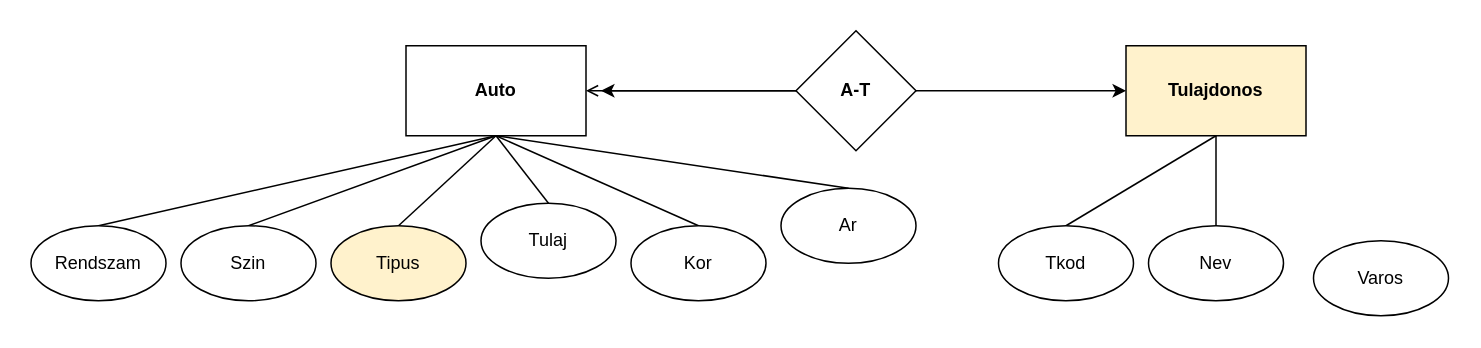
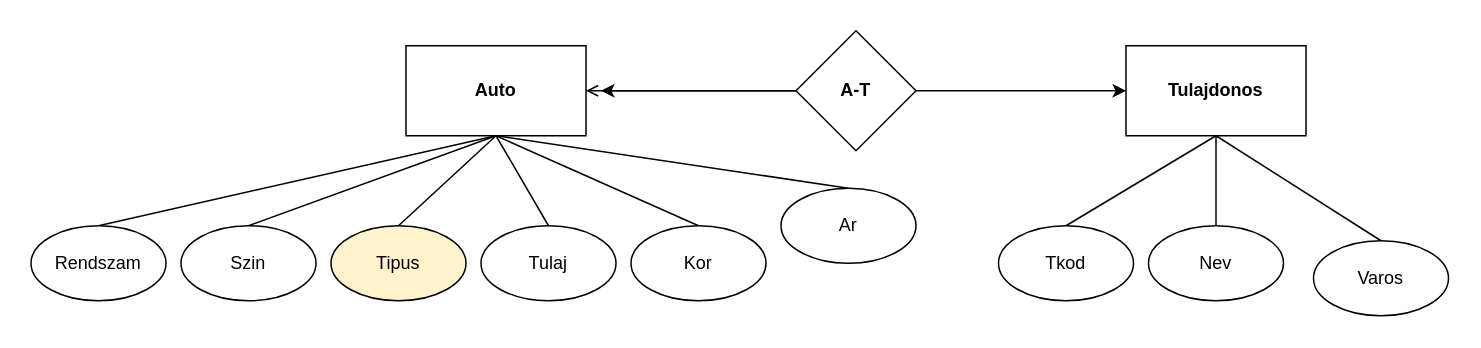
  <mxCell id="0" />
  <mxCell id="1" parent="0" />
  <mxCell id="2" style="rounded=0;orthogonalLoop=1;jettySize=auto;html=1;exitX=0.5;exitY=1;exitDx=0;exitDy=0;entryX=0.5;entryY=0;entryDx=0;entryDy=0;endArrow=none;startFill=0;" edge="1" parent="1" source="8" target="18"><mxGeometry relative="1" as="geometry" /></mxCell>
  <mxCell id="3" style="rounded=0;orthogonalLoop=1;jettySize=auto;html=1;exitX=0.5;exitY=1;exitDx=0;exitDy=0;entryX=0.5;entryY=0;entryDx=0;entryDy=0;endArrow=none;startFill=0;" edge="1" parent="1" source="8" target="17"><mxGeometry relative="1" as="geometry" /></mxCell>
  <mxCell id="4" style="rounded=0;orthogonalLoop=1;jettySize=auto;html=1;exitX=0.5;exitY=1;exitDx=0;exitDy=0;entryX=0.5;entryY=0;entryDx=0;entryDy=0;endArrow=none;startFill=0;" edge="1" parent="1" source="8" target="19"><mxGeometry relative="1" as="geometry" /></mxCell>
  <mxCell id="5" style="rounded=0;orthogonalLoop=1;jettySize=auto;html=1;exitX=0.5;exitY=1;exitDx=0;exitDy=0;entryX=0.5;entryY=0;entryDx=0;entryDy=0;endArrow=none;startFill=0;" edge="1" parent="1" source="8" target="21"><mxGeometry relative="1" as="geometry" /></mxCell>
  <mxCell id="6" style="rounded=0;orthogonalLoop=1;jettySize=auto;html=1;exitX=0.5;exitY=1;exitDx=0;exitDy=0;entryX=0.5;entryY=0;entryDx=0;entryDy=0;endArrow=none;startFill=0;" edge="1" parent="1" source="8" target="20"><mxGeometry relative="1" as="geometry" /></mxCell>
  <mxCell id="7" style="rounded=0;orthogonalLoop=1;jettySize=auto;html=1;exitX=0.5;exitY=1;exitDx=0;exitDy=0;entryX=0.5;entryY=0;entryDx=0;entryDy=0;endArrow=none;startFill=0;" edge="1" parent="1" source="8" target="22"><mxGeometry relative="1" as="geometry" /></mxCell>
  <mxCell id="8" value="Auto" style="rounded=0;whiteSpace=wrap;html=1;fontStyle=1" vertex="1" parent="1"><mxGeometry x="270" y="30" width="120" height="60" as="geometry" /></mxCell>
  <mxCell id="9" style="rounded=0;orthogonalLoop=1;jettySize=auto;html=1;exitX=0.5;exitY=1;exitDx=0;exitDy=0;entryX=0.5;entryY=0;entryDx=0;entryDy=0;endArrow=none;startFill=0;" edge="1" parent="1" source="12" target="25"><mxGeometry relative="1" as="geometry" /></mxCell>
  <mxCell id="10" style="rounded=0;orthogonalLoop=1;jettySize=auto;html=1;exitX=0.5;exitY=1;exitDx=0;exitDy=0;entryX=0.5;entryY=0;entryDx=0;entryDy=0;endArrow=none;startFill=0;" edge="1" parent="1" source="12" target="23"><mxGeometry relative="1" as="geometry" /></mxCell>
- <mxCell id="12" value="Tulajdonos" style="rounded=0;whiteSpace=wrap;html=1;fontStyle=1;fillColor=#fff2cc;" vertex="1" parent="1"><mxGeometry x="750" y="30" width="120" height="60" as="geometry" /></mxCell>
+ <mxCell id="11" style="rounded=0;orthogonalLoop=1;jettySize=auto;html=1;exitX=0.5;exitY=1;exitDx=0;exitDy=0;entryX=0.5;entryY=0;entryDx=0;entryDy=0;endArrow=none;startFill=0;" edge="1" parent="1" source="12" target="24"><mxGeometry relative="1" as="geometry" /></mxCell>
+ <mxCell id="12" value="Tulajdonos" style="rounded=0;whiteSpace=wrap;html=1;fontStyle=1" vertex="1" parent="1"><mxGeometry x="750" y="30" width="120" height="60" as="geometry" /></mxCell>
  <mxCell id="13" style="edgeStyle=orthogonalEdgeStyle;rounded=0;orthogonalLoop=1;jettySize=auto;html=1;exitX=1;exitY=0.5;exitDx=0;exitDy=0;entryX=0;entryY=0.5;entryDx=0;entryDy=0;" edge="1" parent="1" source="16" target="12"><mxGeometry relative="1" as="geometry" /></mxCell>
  <mxCell id="14" style="edgeStyle=orthogonalEdgeStyle;rounded=0;orthogonalLoop=1;jettySize=auto;html=1;exitX=0;exitY=0.5;exitDx=0;exitDy=0;entryX=1;entryY=0.5;entryDx=0;entryDy=0;endArrow=open;" edge="1" parent="1" source="16" target="8"><mxGeometry relative="1" as="geometry" /></mxCell>
  <mxCell id="15" style="edgeStyle=orthogonalEdgeStyle;rounded=0;orthogonalLoop=1;jettySize=auto;html=1;exitX=0;exitY=0.5;exitDx=0;exitDy=0;" edge="1" parent="1" source="16"><mxGeometry relative="1" as="geometry"><mxPoint x="400" y="60" as="targetPoint" /></mxGeometry></mxCell>
  <mxCell id="16" value="A-T" style="rhombus;whiteSpace=wrap;html=1;fontStyle=1" vertex="1" parent="1"><mxGeometry y="20" width="80" height="80" as="geometry" x="530" /></mxCell>
  <mxCell id="17" value="Kor" style="ellipse;whiteSpace=wrap;html=1;" vertex="1" parent="1"><mxGeometry x="420" y="150" width="90" height="50" as="geometry" /></mxCell>
  <mxCell id="18" value="Ar" style="ellipse;whiteSpace=wrap;html=1;" vertex="1" parent="1"><mxGeometry x="520" y="125" width="90" height="50" as="geometry" /></mxCell>
- <mxCell id="19" value="Tulaj" style="ellipse;whiteSpace=wrap;html=1;" vertex="1" parent="1"><mxGeometry x="320" y="135" width="90" height="50" as="geometry" /></mxCell>
+ <mxCell id="19" value="Tulaj" style="ellipse;whiteSpace=wrap;html=1;" vertex="1" parent="1"><mxGeometry x="320" y="150" width="90" height="50" as="geometry" /></mxCell>
  <mxCell id="20" value="Szin" style="ellipse;whiteSpace=wrap;html=1;" vertex="1" parent="1"><mxGeometry x="120" y="150" width="90" height="50" as="geometry" /></mxCell>
  <mxCell id="21" value="Tipus" style="ellipse;whiteSpace=wrap;html=1;fillColor=#fff2cc;" vertex="1" parent="1"><mxGeometry x="220" y="150" width="90" height="50" as="geometry" /></mxCell>
  <mxCell id="22" value="Rendszam" style="ellipse;whiteSpace=wrap;html=1;" vertex="1" parent="1"><mxGeometry x="20" y="150" width="90" height="50" as="geometry" /></mxCell>
  <mxCell id="23" value="Nev" style="ellipse;whiteSpace=wrap;html=1;" vertex="1" parent="1"><mxGeometry x="765" y="150" width="90" height="50" as="geometry" /></mxCell>
  <mxCell id="24" value="Varos" style="ellipse;whiteSpace=wrap;html=1;" vertex="1" parent="1"><mxGeometry x="875" y="160" width="90" height="50" as="geometry" /></mxCell>
  <mxCell id="25" value="Tkod" style="ellipse;whiteSpace=wrap;html=1;" vertex="1" parent="1"><mxGeometry x="665" y="150" width="90" height="50" as="geometry" /></mxCell>
